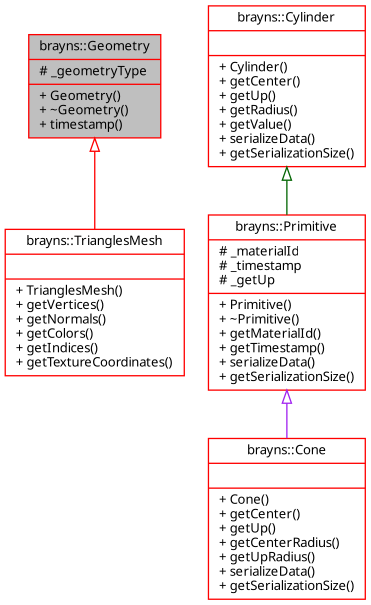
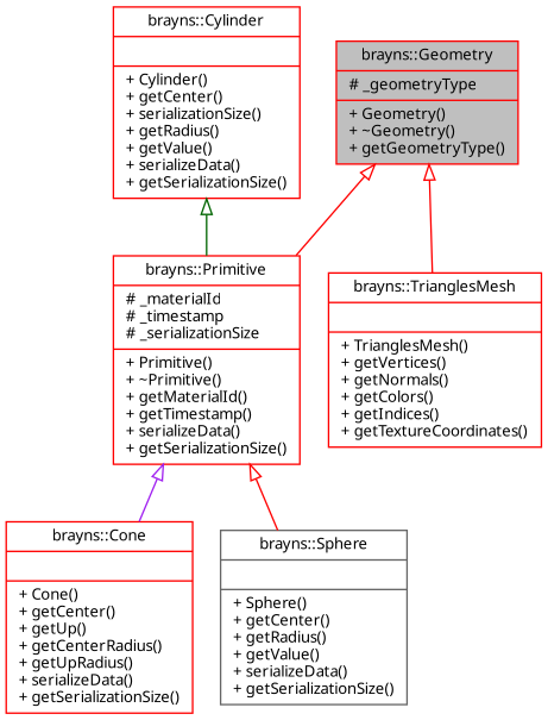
  digraph {
    node [color=red fillcolor=white fontname=Sans fontsize=10 shape=record style=filled]
    edge [arrowtail=onormal color=red dir=back fontname=Sans fontsize=10 labelfontname=Sans labelfontsize=10 style=solid]
-   n1 [fillcolor=grey75 fontcolor=black height=0.2 label="{brayns::Geometry\n|# _geometryType\l|+ Geometry()\l+ ~Geometry()\l+ timestamp()\l}" width=0.4]
-   n2 [height=0.2 label="{brayns::Primitive\n|# _materialId\l# _timestamp\l# _getUp\l|+ Primitive()\l+ ~Primitive()\l+ getMaterialId()\l+ getTimestamp()\l+ serializeData()\l+ getSerializationSize()\l}" width=0.4]
+   n1 [fillcolor=grey75 fontcolor=black height=0.2 label="{brayns::Geometry\n|# _geometryType\l|+ Geometry()\l+ ~Geometry()\l+ getGeometryType()\l}" width=0.4]
+   n2 [height=0.2 label="{brayns::Primitive\n|# _materialId\l# _timestamp\l# _serializationSize\l|+ Primitive()\l+ ~Primitive()\l+ getMaterialId()\l+ getTimestamp()\l+ serializeData()\l+ getSerializationSize()\l}" width=0.4]
    n3 [height=0.2 label="{brayns::TrianglesMesh\n||+ TrianglesMesh()\l+ getVertices()\l+ getNormals()\l+ getColors()\l+ getIndices()\l+ getTextureCoordinates()\l}" width=0.4]
    n4 [height=0.2 label="{brayns::Cone\n||+ Cone()\l+ getCenter()\l+ getUp()\l+ getCenterRadius()\l+ getUpRadius()\l+ serializeData()\l+ getSerializationSize()\l}" width=0.4]
-   n6 [height=0.2 label="{brayns::Cylinder\n||+ Cylinder()\l+ getCenter()\l+ getUp()\l+ getRadius()\l+ getValue()\l+ serializeData()\l+ getSerializationSize()\l}" width=0.4]
+   n5 [color=gray40 height=0.2 label="{brayns::Sphere\n||+ Sphere()\l+ getCenter()\l+ getRadius()\l+ getValue()\l+ serializeData()\l+ getSerializationSize()\l}" width=0.4]
+   n6 [height=0.2 label="{brayns::Cylinder\n||+ Cylinder()\l+ getCenter()\l+ serializationSize()\l+ getRadius()\l+ getValue()\l+ serializeData()\l+ getSerializationSize()\l}" width=0.4]
+   n1 -> n2
    n1 -> n3
    n2 -> n4 [color=purple]
+   n2 -> n5
    n6 -> n2 [color=darkgreen]
  }
